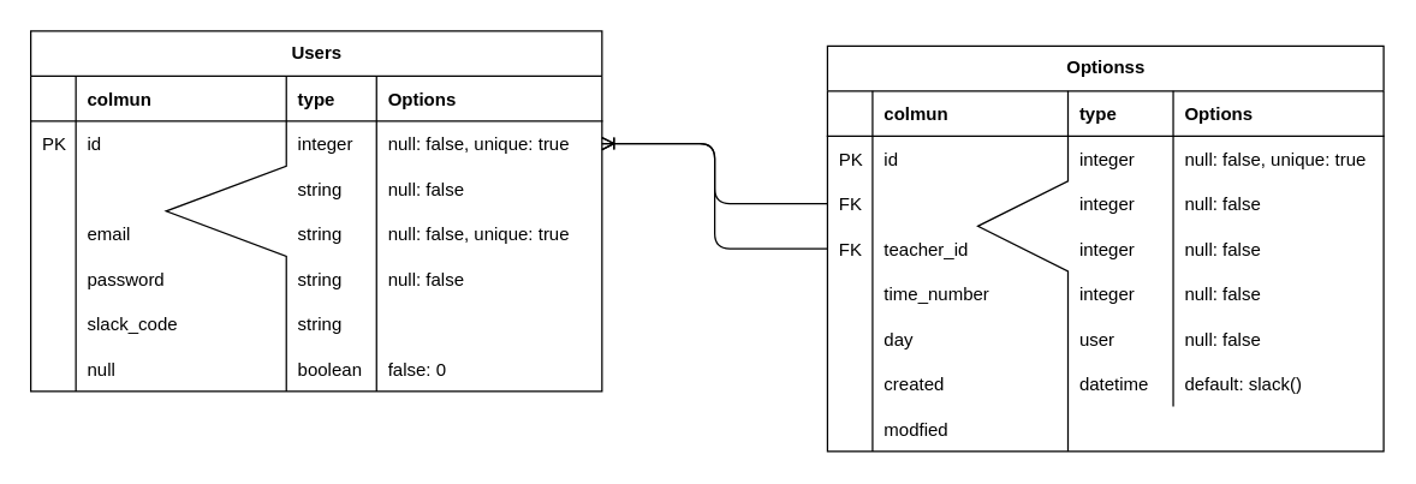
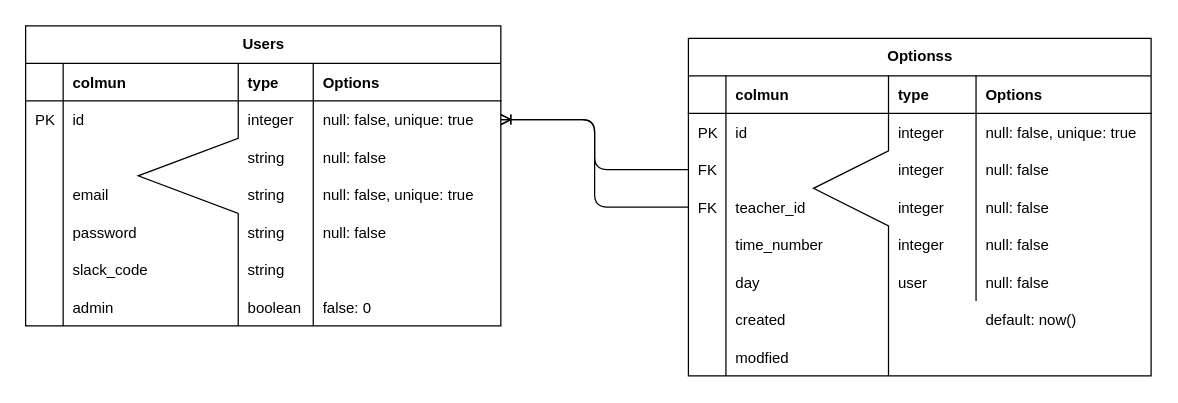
  <mxCell id="0" />
  <mxCell id="1" parent="0" />
  <mxCell id="2" value="Users" style="shape=table;startSize=30;container=1;collapsible=1;childLayout=tableLayout;fixedRows=1;rowLines=0;fontStyle=1;align=center;resizeLast=1;html=1;direction=east;" parent="1" vertex="1"><mxGeometry x="20" y="20" width="380" height="240" as="geometry"><mxRectangle x="380" y="440" width="60" height="30" as="alternateBounds" /></mxGeometry></mxCell>
  <mxCell id="3" value="" style="shape=partialRectangle;collapsible=0;dropTarget=0;pointerEvents=0;fillColor=none;top=0;left=0;bottom=1;right=0;points=[[0,0.5],[1,0.5]];portConstraint=eastwest;" parent="2" vertex="1"><mxGeometry y="30" width="380" height="30" as="geometry" /></mxCell>
  <mxCell id="4" style="shape=partialRectangle;connectable=0;fillColor=none;top=0;left=0;bottom=0;right=0;align=left;spacingLeft=6;fontStyle=1;overflow=hidden;" parent="3" vertex="1"><mxGeometry width="30" height="30" as="geometry"><mxRectangle width="30" height="30" as="alternateBounds" /></mxGeometry></mxCell>
  <mxCell id="5" value="colmun" style="shape=partialRectangle;connectable=0;fillColor=none;top=0;left=0;bottom=0;right=0;align=left;spacingLeft=6;fontStyle=1;overflow=hidden;" parent="3" vertex="1"><mxGeometry x="30" width="140" height="30" as="geometry"><mxRectangle width="140" height="30" as="alternateBounds" /></mxGeometry></mxCell>
  <mxCell id="6" value="type" style="shape=partialRectangle;connectable=0;fillColor=none;top=0;left=0;bottom=0;right=0;align=left;spacingLeft=6;fontStyle=1;overflow=hidden;" parent="3" vertex="1"><mxGeometry x="170" width="60.0" height="30" as="geometry"><mxRectangle width="60.0" height="30" as="alternateBounds" /></mxGeometry></mxCell>
  <mxCell id="7" value="Options" style="shape=partialRectangle;connectable=0;fillColor=none;top=0;left=0;bottom=0;right=0;align=left;spacingLeft=6;fontStyle=1;overflow=hidden;" parent="3" vertex="1"><mxGeometry x="230.0" width="150.0" height="30" as="geometry"><mxRectangle width="150.0" height="30" as="alternateBounds" /></mxGeometry></mxCell>
  <mxCell id="8" value="" style="shape=partialRectangle;collapsible=0;dropTarget=0;pointerEvents=0;fillColor=none;top=0;left=0;bottom=0;right=0;points=[[0,0.5],[1,0.5]];portConstraint=eastwest;" parent="2" vertex="1"><mxGeometry y="60" width="380" height="30" as="geometry" /></mxCell>
  <mxCell id="9" value="PK" style="shape=partialRectangle;connectable=0;fillColor=none;top=0;left=0;bottom=0;right=0;align=left;spacingLeft=6;overflow=hidden;" parent="8" vertex="1"><mxGeometry width="30" height="30" as="geometry"><mxRectangle width="30" height="30" as="alternateBounds" /></mxGeometry></mxCell>
  <mxCell id="10" value="id" style="shape=partialRectangle;connectable=0;fillColor=none;top=0;left=0;bottom=0;right=0;align=left;spacingLeft=6;overflow=hidden;" parent="8" vertex="1"><mxGeometry x="30" width="140" height="30" as="geometry"><mxRectangle width="140" height="30" as="alternateBounds" /></mxGeometry></mxCell>
  <mxCell id="11" value="integer" style="shape=partialRectangle;connectable=0;fillColor=none;top=0;left=0;bottom=0;right=0;align=left;spacingLeft=6;overflow=hidden;" parent="8" vertex="1"><mxGeometry x="170" width="60.0" height="30" as="geometry"><mxRectangle width="60.0" height="30" as="alternateBounds" /></mxGeometry></mxCell>
  <mxCell id="12" value="null: false, unique: true" style="shape=partialRectangle;connectable=0;fillColor=none;top=0;left=0;bottom=0;right=0;align=left;spacingLeft=6;overflow=hidden;" parent="8" vertex="1"><mxGeometry x="230.0" width="150.0" height="30" as="geometry"><mxRectangle width="150.0" height="30" as="alternateBounds" /></mxGeometry></mxCell>
  <mxCell id="13" style="shape=partialRectangle;collapsible=0;dropTarget=0;pointerEvents=0;fillColor=none;top=0;left=0;bottom=0;right=0;points=[[0,0.5],[1,0.5]];portConstraint=eastwest;" parent="2" vertex="1"><mxGeometry y="90" width="380" height="30" as="geometry" /></mxCell>
  <mxCell id="14" style="shape=partialRectangle;connectable=0;fillColor=none;top=0;left=0;bottom=0;right=0;align=left;spacingLeft=6;overflow=hidden;" parent="13" vertex="1"><mxGeometry width="30" height="30" as="geometry"><mxRectangle width="30" height="30" as="alternateBounds" /></mxGeometry></mxCell>
  <mxCell id="15" value="string" style="shape=partialRectangle;connectable=0;fillColor=none;top=0;left=0;bottom=0;right=0;align=left;spacingLeft=6;overflow=hidden;" parent="13" vertex="1"><mxGeometry x="170" width="60.0" height="30" as="geometry"><mxRectangle width="60.0" height="30" as="alternateBounds" /></mxGeometry></mxCell>
  <mxCell id="16" value="null: false" style="shape=partialRectangle;connectable=0;fillColor=none;top=0;left=0;bottom=0;right=0;align=left;spacingLeft=6;overflow=hidden;" parent="13" vertex="1"><mxGeometry x="230.0" width="150.0" height="30" as="geometry"><mxRectangle width="150.0" height="30" as="alternateBounds" /></mxGeometry></mxCell>
  <mxCell id="17" style="shape=partialRectangle;collapsible=0;dropTarget=0;pointerEvents=0;fillColor=none;top=0;left=0;bottom=0;right=0;points=[[0,0.5],[1,0.5]];portConstraint=eastwest;" parent="2" vertex="1"><mxGeometry y="120" width="380" height="30" as="geometry" /></mxCell>
  <mxCell id="18" style="shape=partialRectangle;connectable=0;fillColor=none;top=0;left=0;bottom=0;right=0;align=left;spacingLeft=6;overflow=hidden;" parent="17" vertex="1"><mxGeometry width="30" height="30" as="geometry"><mxRectangle width="30" height="30" as="alternateBounds" /></mxGeometry></mxCell>
  <mxCell id="19" value="email" style="shape=partialRectangle;connectable=0;fillColor=none;top=0;left=0;bottom=0;right=0;align=left;spacingLeft=6;overflow=hidden;" parent="17" vertex="1"><mxGeometry x="30" width="140" height="30" as="geometry"><mxRectangle width="140" height="30" as="alternateBounds" /></mxGeometry></mxCell>
  <mxCell id="20" value="string" style="shape=partialRectangle;connectable=0;fillColor=none;top=0;left=0;bottom=0;right=0;align=left;spacingLeft=6;overflow=hidden;" parent="17" vertex="1"><mxGeometry x="170" width="60.0" height="30" as="geometry"><mxRectangle width="60.0" height="30" as="alternateBounds" /></mxGeometry></mxCell>
  <mxCell id="21" value="null: false, unique: true" style="shape=partialRectangle;connectable=0;fillColor=none;top=0;left=0;bottom=0;right=0;align=left;spacingLeft=6;overflow=hidden;" parent="17" vertex="1"><mxGeometry x="230.0" width="150.0" height="30" as="geometry"><mxRectangle width="150.0" height="30" as="alternateBounds" /></mxGeometry></mxCell>
  <mxCell id="22" style="shape=partialRectangle;collapsible=0;dropTarget=0;pointerEvents=0;fillColor=none;top=0;left=0;bottom=0;right=0;points=[[0,0.5],[1,0.5]];portConstraint=eastwest;" parent="2" vertex="1"><mxGeometry y="150" width="380" height="30" as="geometry" /></mxCell>
  <mxCell id="23" style="shape=partialRectangle;connectable=0;fillColor=none;top=0;left=0;bottom=0;right=0;align=left;spacingLeft=6;overflow=hidden;" parent="22" vertex="1"><mxGeometry width="30" height="30" as="geometry"><mxRectangle width="30" height="30" as="alternateBounds" /></mxGeometry></mxCell>
  <mxCell id="24" value="password" style="shape=partialRectangle;connectable=0;fillColor=none;top=0;left=0;bottom=0;right=0;align=left;spacingLeft=6;overflow=hidden;" parent="22" vertex="1"><mxGeometry x="30" width="140" height="30" as="geometry"><mxRectangle width="140" height="30" as="alternateBounds" /></mxGeometry></mxCell>
  <mxCell id="25" value="string" style="shape=partialRectangle;connectable=0;fillColor=none;top=0;left=0;bottom=0;right=0;align=left;spacingLeft=6;overflow=hidden;" parent="22" vertex="1"><mxGeometry x="170" width="60.0" height="30" as="geometry"><mxRectangle width="60.0" height="30" as="alternateBounds" /></mxGeometry></mxCell>
  <mxCell id="26" value="null: false" style="shape=partialRectangle;connectable=0;fillColor=none;top=0;left=0;bottom=0;right=0;align=left;spacingLeft=6;overflow=hidden;" parent="22" vertex="1"><mxGeometry x="230.0" width="150.0" height="30" as="geometry"><mxRectangle width="150.0" height="30" as="alternateBounds" /></mxGeometry></mxCell>
  <mxCell id="27" style="shape=partialRectangle;collapsible=0;dropTarget=0;pointerEvents=0;fillColor=none;top=0;left=0;bottom=0;right=0;points=[[0,0.5],[1,0.5]];portConstraint=eastwest;" parent="2" vertex="1"><mxGeometry y="180" width="380" height="30" as="geometry" /></mxCell>
  <mxCell id="28" style="shape=partialRectangle;connectable=0;fillColor=none;top=0;left=0;bottom=0;right=0;align=left;spacingLeft=6;overflow=hidden;" parent="27" vertex="1"><mxGeometry width="30" height="30" as="geometry"><mxRectangle width="30" height="30" as="alternateBounds" /></mxGeometry></mxCell>
  <mxCell id="29" value="slack_code" style="shape=partialRectangle;connectable=0;fillColor=none;top=0;left=0;bottom=0;right=0;align=left;spacingLeft=6;overflow=hidden;" parent="27" vertex="1"><mxGeometry x="30" width="140" height="30" as="geometry"><mxRectangle width="140" height="30" as="alternateBounds" /></mxGeometry></mxCell>
  <mxCell id="30" value="string" style="shape=partialRectangle;connectable=0;fillColor=none;top=0;left=0;bottom=0;right=0;align=left;spacingLeft=6;overflow=hidden;" parent="27" vertex="1"><mxGeometry x="170" width="60.0" height="30" as="geometry"><mxRectangle width="60.0" height="30" as="alternateBounds" /></mxGeometry></mxCell>
  <mxCell id="31" value="" style="shape=partialRectangle;connectable=0;fillColor=none;top=0;left=0;bottom=0;right=0;align=left;spacingLeft=6;overflow=hidden;" parent="27" vertex="1"><mxGeometry x="230.0" width="150.0" height="30" as="geometry"><mxRectangle width="150.0" height="30" as="alternateBounds" /></mxGeometry></mxCell>
  <mxCell id="32" style="shape=partialRectangle;collapsible=0;dropTarget=0;pointerEvents=0;fillColor=none;top=0;left=0;bottom=0;right=0;points=[[0,0.5],[1,0.5]];portConstraint=eastwest;" parent="2" vertex="1"><mxGeometry y="210" width="380" height="30" as="geometry" /></mxCell>
  <mxCell id="33" style="shape=partialRectangle;connectable=0;fillColor=none;top=0;left=0;bottom=0;right=0;align=left;spacingLeft=6;overflow=hidden;" parent="32" vertex="1"><mxGeometry width="30" height="30" as="geometry"><mxRectangle width="30" height="30" as="alternateBounds" /></mxGeometry></mxCell>
- <mxCell id="34" value="null" style="shape=partialRectangle;connectable=0;fillColor=none;top=0;left=0;bottom=0;right=0;align=left;spacingLeft=6;overflow=hidden;" parent="32" vertex="1"><mxGeometry x="30" width="140" height="30" as="geometry"><mxRectangle width="140" height="30" as="alternateBounds" /></mxGeometry></mxCell>
+ <mxCell id="34" value="admin" style="shape=partialRectangle;connectable=0;fillColor=none;top=0;left=0;bottom=0;right=0;align=left;spacingLeft=6;overflow=hidden;" parent="32" vertex="1"><mxGeometry x="30" width="140" height="30" as="geometry"><mxRectangle width="140" height="30" as="alternateBounds" /></mxGeometry></mxCell>
  <mxCell id="35" value="boolean" style="shape=partialRectangle;connectable=0;fillColor=none;top=0;left=0;bottom=0;right=0;align=left;spacingLeft=6;overflow=hidden;" parent="32" vertex="1"><mxGeometry x="170" width="60.0" height="30" as="geometry"><mxRectangle width="60.0" height="30" as="alternateBounds" /></mxGeometry></mxCell>
  <mxCell id="36" value="false: 0" style="shape=partialRectangle;connectable=0;fillColor=none;top=0;left=0;bottom=0;right=0;align=left;spacingLeft=6;overflow=hidden;" parent="32" vertex="1"><mxGeometry x="230.0" width="150.0" height="30" as="geometry"><mxRectangle width="150.0" height="30" as="alternateBounds" /></mxGeometry></mxCell>
  <mxCell id="37" value="Options&lt;span style=&quot;background-color: initial;&quot;&gt;s&lt;/span&gt;" style="shape=table;startSize=30;container=1;collapsible=1;childLayout=tableLayout;fixedRows=1;rowLines=0;fontStyle=1;align=center;resizeLast=1;html=1;direction=east;" parent="1" vertex="1"><mxGeometry x="550" y="30" width="370" height="270" as="geometry"><mxRectangle x="380" y="440" width="60" height="30" as="alternateBounds" /></mxGeometry></mxCell>
  <mxCell id="38" value="" style="shape=partialRectangle;collapsible=0;dropTarget=0;pointerEvents=0;fillColor=none;top=0;left=0;bottom=1;right=0;points=[[0,0.5],[1,0.5]];portConstraint=eastwest;" parent="37" vertex="1"><mxGeometry y="30" width="370" height="30" as="geometry" /></mxCell>
  <mxCell id="39" style="shape=partialRectangle;connectable=0;fillColor=none;top=0;left=0;bottom=0;right=0;align=left;spacingLeft=6;fontStyle=1;overflow=hidden;" parent="38" vertex="1"><mxGeometry width="30" height="30" as="geometry"><mxRectangle width="30" height="30" as="alternateBounds" /></mxGeometry></mxCell>
  <mxCell id="40" value="colmun" style="shape=partialRectangle;connectable=0;fillColor=none;top=0;left=0;bottom=0;right=0;align=left;spacingLeft=6;fontStyle=1;overflow=hidden;" parent="38" vertex="1"><mxGeometry x="30" width="130" height="30" as="geometry"><mxRectangle width="130" height="30" as="alternateBounds" /></mxGeometry></mxCell>
  <mxCell id="41" value="type" style="shape=partialRectangle;connectable=0;fillColor=none;top=0;left=0;bottom=0;right=0;align=left;spacingLeft=6;fontStyle=1;overflow=hidden;" parent="38" vertex="1"><mxGeometry x="160" width="70" height="30" as="geometry"><mxRectangle width="70" height="30" as="alternateBounds" /></mxGeometry></mxCell>
  <mxCell id="42" value="Options" style="shape=partialRectangle;connectable=0;fillColor=none;top=0;left=0;bottom=0;right=0;align=left;spacingLeft=6;fontStyle=1;overflow=hidden;" parent="38" vertex="1"><mxGeometry x="230" width="140" height="30" as="geometry"><mxRectangle width="140" height="30" as="alternateBounds" /></mxGeometry></mxCell>
  <mxCell id="43" value="" style="shape=partialRectangle;collapsible=0;dropTarget=0;pointerEvents=0;fillColor=none;top=0;left=0;bottom=0;right=0;points=[[0,0.5],[1,0.5]];portConstraint=eastwest;" parent="37" vertex="1"><mxGeometry y="60" width="370" height="30" as="geometry" /></mxCell>
  <mxCell id="44" value="PK" style="shape=partialRectangle;connectable=0;fillColor=none;top=0;left=0;bottom=0;right=0;align=left;spacingLeft=6;overflow=hidden;" parent="43" vertex="1"><mxGeometry width="30" height="30" as="geometry"><mxRectangle width="30" height="30" as="alternateBounds" /></mxGeometry></mxCell>
  <mxCell id="45" value="id" style="shape=partialRectangle;connectable=0;fillColor=none;top=0;left=0;bottom=0;right=0;align=left;spacingLeft=6;overflow=hidden;" parent="43" vertex="1"><mxGeometry x="30" width="130" height="30" as="geometry"><mxRectangle width="130" height="30" as="alternateBounds" /></mxGeometry></mxCell>
  <mxCell id="46" value="integer" style="shape=partialRectangle;connectable=0;fillColor=none;top=0;left=0;bottom=0;right=0;align=left;spacingLeft=6;overflow=hidden;" parent="43" vertex="1"><mxGeometry x="160" width="70" height="30" as="geometry"><mxRectangle width="70" height="30" as="alternateBounds" /></mxGeometry></mxCell>
  <mxCell id="47" value="null: false, unique: true" style="shape=partialRectangle;connectable=0;fillColor=none;top=0;left=0;bottom=0;right=0;align=left;spacingLeft=6;overflow=hidden;" parent="43" vertex="1"><mxGeometry x="230" width="140" height="30" as="geometry"><mxRectangle width="140" height="30" as="alternateBounds" /></mxGeometry></mxCell>
  <mxCell id="48" value="" style="shape=partialRectangle;collapsible=0;dropTarget=0;pointerEvents=0;fillColor=none;top=0;left=0;bottom=0;right=0;points=[[0,0.5],[1,0.5]];portConstraint=eastwest;" parent="37" vertex="1"><mxGeometry y="90" width="370" height="30" as="geometry" /></mxCell>
  <mxCell id="49" value="FK" style="shape=partialRectangle;connectable=0;fillColor=none;top=0;left=0;bottom=0;right=0;align=left;spacingLeft=6;overflow=hidden;" parent="48" vertex="1"><mxGeometry width="30" height="30" as="geometry"><mxRectangle width="30" height="30" as="alternateBounds" /></mxGeometry></mxCell>
  <mxCell id="50" value="integer" style="shape=partialRectangle;connectable=0;fillColor=none;top=0;left=0;bottom=0;right=0;align=left;spacingLeft=6;overflow=hidden;" parent="48" vertex="1"><mxGeometry x="160" width="70" height="30" as="geometry"><mxRectangle width="70" height="30" as="alternateBounds" /></mxGeometry></mxCell>
  <mxCell id="51" value="null: false" style="shape=partialRectangle;connectable=0;fillColor=none;top=0;left=0;bottom=0;right=0;align=left;spacingLeft=6;overflow=hidden;" parent="48" vertex="1"><mxGeometry x="230" width="140" height="30" as="geometry"><mxRectangle width="140" height="30" as="alternateBounds" /></mxGeometry></mxCell>
  <mxCell id="52" style="shape=partialRectangle;collapsible=0;dropTarget=0;pointerEvents=0;fillColor=none;top=0;left=0;bottom=0;right=0;points=[[0,0.5],[1,0.5]];portConstraint=eastwest;" parent="37" vertex="1"><mxGeometry y="120" width="370" height="30" as="geometry" /></mxCell>
  <mxCell id="53" value="FK" style="shape=partialRectangle;connectable=0;fillColor=none;top=0;left=0;bottom=0;right=0;align=left;spacingLeft=6;overflow=hidden;" parent="52" vertex="1"><mxGeometry width="30" height="30" as="geometry"><mxRectangle width="30" height="30" as="alternateBounds" /></mxGeometry></mxCell>
  <mxCell id="54" value="teacher_id" style="shape=partialRectangle;connectable=0;fillColor=none;top=0;left=0;bottom=0;right=0;align=left;spacingLeft=6;overflow=hidden;" parent="52" vertex="1"><mxGeometry x="30" width="130" height="30" as="geometry"><mxRectangle width="130" height="30" as="alternateBounds" /></mxGeometry></mxCell>
  <mxCell id="55" value="integer" style="shape=partialRectangle;connectable=0;fillColor=none;top=0;left=0;bottom=0;right=0;align=left;spacingLeft=6;overflow=hidden;" parent="52" vertex="1"><mxGeometry x="160" width="70" height="30" as="geometry"><mxRectangle width="70" height="30" as="alternateBounds" /></mxGeometry></mxCell>
  <mxCell id="56" value="null: false" style="shape=partialRectangle;connectable=0;fillColor=none;top=0;left=0;bottom=0;right=0;align=left;spacingLeft=6;overflow=hidden;" parent="52" vertex="1"><mxGeometry x="230" width="140" height="30" as="geometry"><mxRectangle width="140" height="30" as="alternateBounds" /></mxGeometry></mxCell>
  <mxCell id="57" style="shape=partialRectangle;collapsible=0;dropTarget=0;pointerEvents=0;fillColor=none;top=0;left=0;bottom=0;right=0;points=[[0,0.5],[1,0.5]];portConstraint=eastwest;" parent="37" vertex="1"><mxGeometry y="150" width="370" height="30" as="geometry" /></mxCell>
  <mxCell id="58" value="" style="shape=partialRectangle;connectable=0;fillColor=none;top=0;left=0;bottom=0;right=0;align=left;spacingLeft=6;overflow=hidden;" parent="57" vertex="1"><mxGeometry width="30" height="30" as="geometry"><mxRectangle width="30" height="30" as="alternateBounds" /></mxGeometry></mxCell>
  <mxCell id="59" value="time_number" style="shape=partialRectangle;connectable=0;fillColor=none;top=0;left=0;bottom=0;right=0;align=left;spacingLeft=6;overflow=hidden;" parent="57" vertex="1"><mxGeometry x="30" width="130" height="30" as="geometry"><mxRectangle width="130" height="30" as="alternateBounds" /></mxGeometry></mxCell>
  <mxCell id="60" value="integer" style="shape=partialRectangle;connectable=0;fillColor=none;top=0;left=0;bottom=0;right=0;align=left;spacingLeft=6;overflow=hidden;" parent="57" vertex="1"><mxGeometry x="160" width="70" height="30" as="geometry"><mxRectangle width="70" height="30" as="alternateBounds" /></mxGeometry></mxCell>
  <mxCell id="61" value="null: false" style="shape=partialRectangle;connectable=0;fillColor=none;top=0;left=0;bottom=0;right=0;align=left;spacingLeft=6;overflow=hidden;" parent="57" vertex="1"><mxGeometry x="230" width="140" height="30" as="geometry"><mxRectangle width="140" height="30" as="alternateBounds" /></mxGeometry></mxCell>
  <mxCell id="62" style="shape=partialRectangle;collapsible=0;dropTarget=0;pointerEvents=0;fillColor=none;top=0;left=0;bottom=0;right=0;points=[[0,0.5],[1,0.5]];portConstraint=eastwest;" parent="37" vertex="1"><mxGeometry y="180" width="370" height="30" as="geometry" /></mxCell>
  <mxCell id="63" value="" style="shape=partialRectangle;connectable=0;fillColor=none;top=0;left=0;bottom=0;right=0;align=left;spacingLeft=6;overflow=hidden;" parent="62" vertex="1"><mxGeometry width="30" height="30" as="geometry"><mxRectangle width="30" height="30" as="alternateBounds" /></mxGeometry></mxCell>
  <mxCell id="64" value="day" style="shape=partialRectangle;connectable=0;fillColor=none;top=0;left=0;bottom=0;right=0;align=left;spacingLeft=6;overflow=hidden;" parent="62" vertex="1"><mxGeometry x="30" width="130" height="30" as="geometry"><mxRectangle width="130" height="30" as="alternateBounds" /></mxGeometry></mxCell>
  <mxCell id="65" value="user" style="shape=partialRectangle;connectable=0;fillColor=none;top=0;left=0;bottom=0;right=0;align=left;spacingLeft=6;overflow=hidden;" parent="62" vertex="1"><mxGeometry x="160" width="70" height="30" as="geometry"><mxRectangle width="70" height="30" as="alternateBounds" /></mxGeometry></mxCell>
  <mxCell id="66" value="null: false" style="shape=partialRectangle;connectable=0;fillColor=none;top=0;left=0;bottom=0;right=0;align=left;spacingLeft=6;overflow=hidden;" parent="62" vertex="1"><mxGeometry x="230" width="140" height="30" as="geometry"><mxRectangle width="140" height="30" as="alternateBounds" /></mxGeometry></mxCell>
  <mxCell id="67" style="shape=partialRectangle;collapsible=0;dropTarget=0;pointerEvents=0;fillColor=none;top=0;left=0;bottom=0;right=0;points=[[0,0.5],[1,0.5]];portConstraint=eastwest;" parent="37" vertex="1"><mxGeometry y="210" width="370" height="30" as="geometry" /></mxCell>
  <mxCell id="68" value="" style="shape=partialRectangle;connectable=0;fillColor=none;top=0;left=0;bottom=0;right=0;align=left;spacingLeft=6;overflow=hidden;" parent="67" vertex="1"><mxGeometry width="30" height="30" as="geometry"><mxRectangle width="30" height="30" as="alternateBounds" /></mxGeometry></mxCell>
  <mxCell id="69" value="created" style="shape=partialRectangle;connectable=0;fillColor=none;top=0;left=0;bottom=0;right=0;align=left;spacingLeft=6;overflow=hidden;" parent="67" vertex="1"><mxGeometry x="30" width="130" height="30" as="geometry"><mxRectangle width="130" height="30" as="alternateBounds" /></mxGeometry></mxCell>
- <mxCell id="70" value="datetime" style="shape=partialRectangle;connectable=0;fillColor=none;top=0;left=0;bottom=0;right=0;align=left;spacingLeft=6;overflow=hidden;" parent="67" vertex="1"><mxGeometry x="160" width="70" height="30" as="geometry"><mxRectangle width="70" height="30" as="alternateBounds" /></mxGeometry></mxCell>
- <mxCell id="71" value="default: slack()" style="shape=partialRectangle;connectable=0;fillColor=none;top=0;left=0;bottom=0;right=0;align=left;spacingLeft=6;overflow=hidden;" parent="67" vertex="1"><mxGeometry x="230" width="140" height="30" as="geometry"><mxRectangle width="140" height="30" as="alternateBounds" /></mxGeometry></mxCell>
+ <mxCell id="71" value="default: now()" style="shape=partialRectangle;connectable=0;fillColor=none;top=0;left=0;bottom=0;right=0;align=left;spacingLeft=6;overflow=hidden;" parent="67" vertex="1"><mxGeometry x="230" width="140" height="30" as="geometry"><mxRectangle width="140" height="30" as="alternateBounds" /></mxGeometry></mxCell>
  <mxCell id="72" style="shape=partialRectangle;collapsible=0;dropTarget=0;pointerEvents=0;fillColor=none;top=0;left=0;bottom=0;right=0;points=[[0,0.5],[1,0.5]];portConstraint=eastwest;" parent="37" vertex="1"><mxGeometry y="240" width="370" height="30" as="geometry" /></mxCell>
  <mxCell id="73" value="" style="shape=partialRectangle;connectable=0;fillColor=none;top=0;left=0;bottom=0;right=0;align=left;spacingLeft=6;overflow=hidden;" parent="72" vertex="1"><mxGeometry width="30" height="30" as="geometry"><mxRectangle width="30" height="30" as="alternateBounds" /></mxGeometry></mxCell>
  <mxCell id="74" value="modfied" style="shape=partialRectangle;connectable=0;fillColor=none;top=0;left=0;bottom=0;right=0;align=left;spacingLeft=6;overflow=hidden;" parent="72" vertex="1"><mxGeometry x="30" width="130" height="30" as="geometry"><mxRectangle width="130" height="30" as="alternateBounds" /></mxGeometry></mxCell>
  <mxCell id="75" value="" style="shape=partialRectangle;connectable=0;fillColor=none;top=0;left=0;bottom=0;right=0;align=left;spacingLeft=6;overflow=hidden;" parent="72" vertex="1"><mxGeometry x="230" width="140" height="30" as="geometry"><mxRectangle width="140" height="30" as="alternateBounds" /></mxGeometry></mxCell>
  <mxCell id="76" value="" style="edgeStyle=orthogonalEdgeStyle;fontSize=12;html=1;endArrow=ERoneToMany;exitX=0;exitY=0.5;exitDx=0;exitDy=0;entryX=1;entryY=0.5;entryDx=0;entryDy=0;" parent="1" source="48" target="8" edge="1"><mxGeometry width="100" height="100" relative="1" as="geometry"><mxPoint x="309.56" y="350.48" as="sourcePoint" /><mxPoint x="670" y="700" as="targetPoint" /></mxGeometry></mxCell>
  <mxCell id="77" value="" style="edgeStyle=orthogonalEdgeStyle;fontSize=12;html=1;endArrow=ERoneToMany;exitX=0;exitY=0.5;exitDx=0;exitDy=0;entryX=1;entryY=0.5;entryDx=0;entryDy=0;" parent="1" source="52" target="8" edge="1"><mxGeometry width="100" height="100" relative="1" as="geometry"><mxPoint x="560" y="165" as="sourcePoint" /><mxPoint x="410" y="105" as="targetPoint" /></mxGeometry></mxCell>
